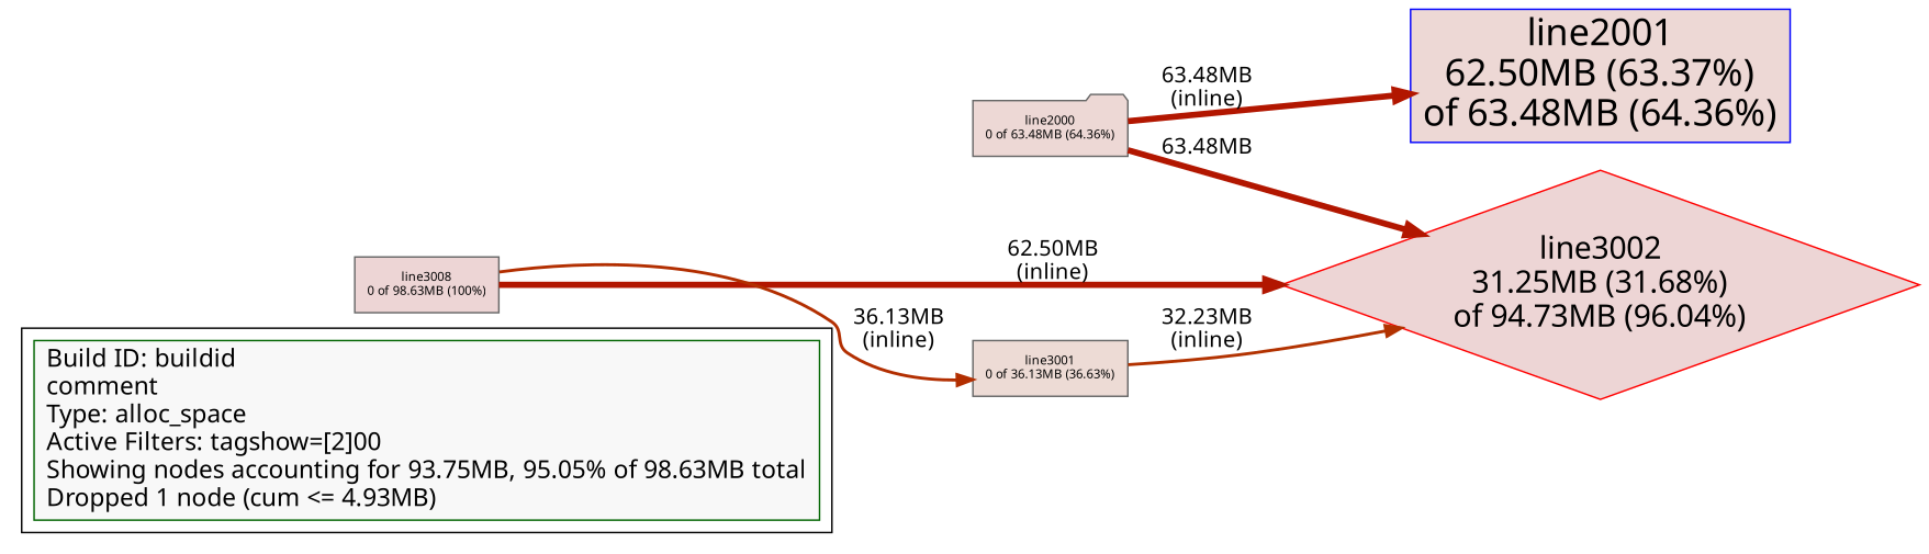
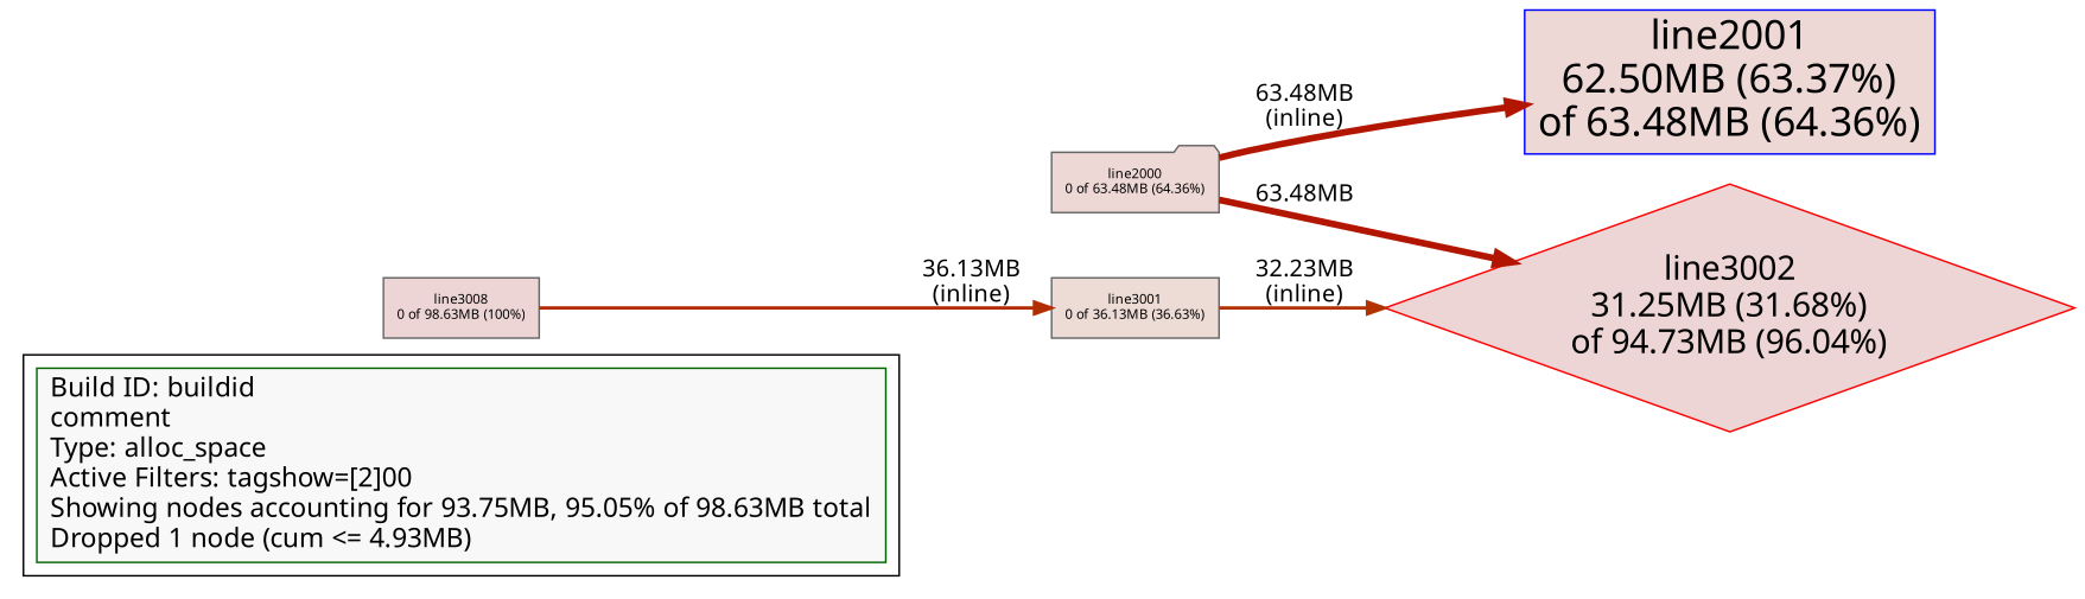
  digraph {
    fontname="Noto Sans"
    rankdir=LR
    node [color=gray40 fillcolor="#edd5d5" fontname="Noto Sans" fontsize=8 shape=box style=filled]
    edge [color="#b21600" fontname="Noto Sans" penwidth=4 weight=65]
    n1 [color=darkgreen fillcolor="#f8f8f8" fontsize=16 label="Build ID: buildid\lcomment\lType: alloc_space\lActive Filters: tagshow=[2]00\lShowing nodes accounting for 93.75MB, 95.05% of 98.63MB total\lDropped 1 node (cum <= 4.93MB)\l"]
    n2 [color=red fontsize=20 label="line3002\n31.25MB (31.68%)\nof 94.73MB (96.04%)" shape=diamond]
    n3 [fillcolor="#edd8d5" label="line2000\n0 of 63.48MB (64.36%)" shape=folder]
    n4 [color=blue fillcolor="#edd8d5" fontsize=24 label="line2001\n62.50MB (63.37%)\nof 63.48MB (64.36%)"]
    n5 [label="line3008\n0 of 98.63MB (100%)"]
    n6 [fillcolor="#eddbd5" label="line3001\n0 of 36.13MB (36.63%)"]
    subgraph cluster_1 {
      n1
    }
    n3 -> n2 [label=" 63.48MB"]
    n3 -> n4 [label=" 63.48MB\n (inline)"]
-   n5 -> n2 [label=" 62.50MB\n (inline)" weight=64]
    n5 -> n6 [color="#b22e00" label=" 36.13MB\n (inline)" penwidth=2 weight=37]
    n6 -> n2 [color="#b23200" label=" 32.23MB\n (inline)" penwidth=2 weight=33]
  }
